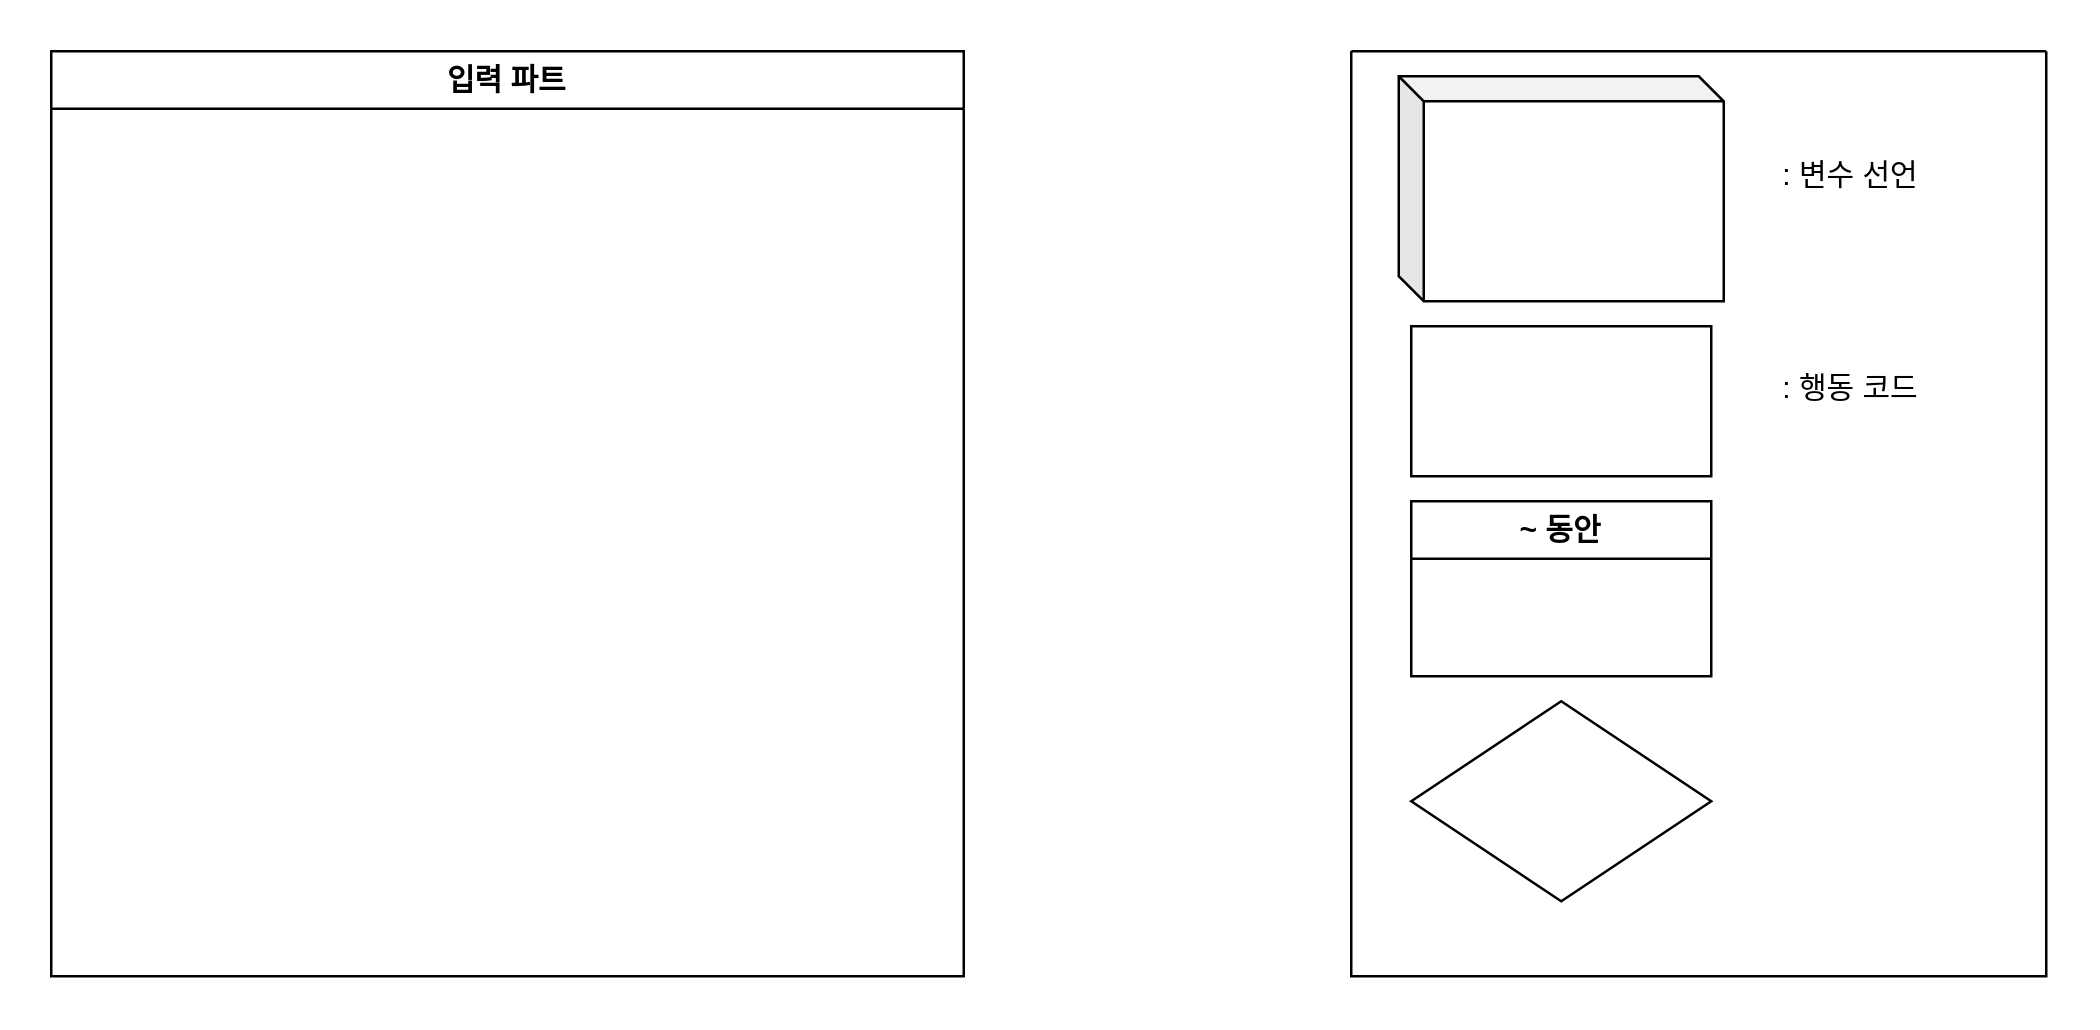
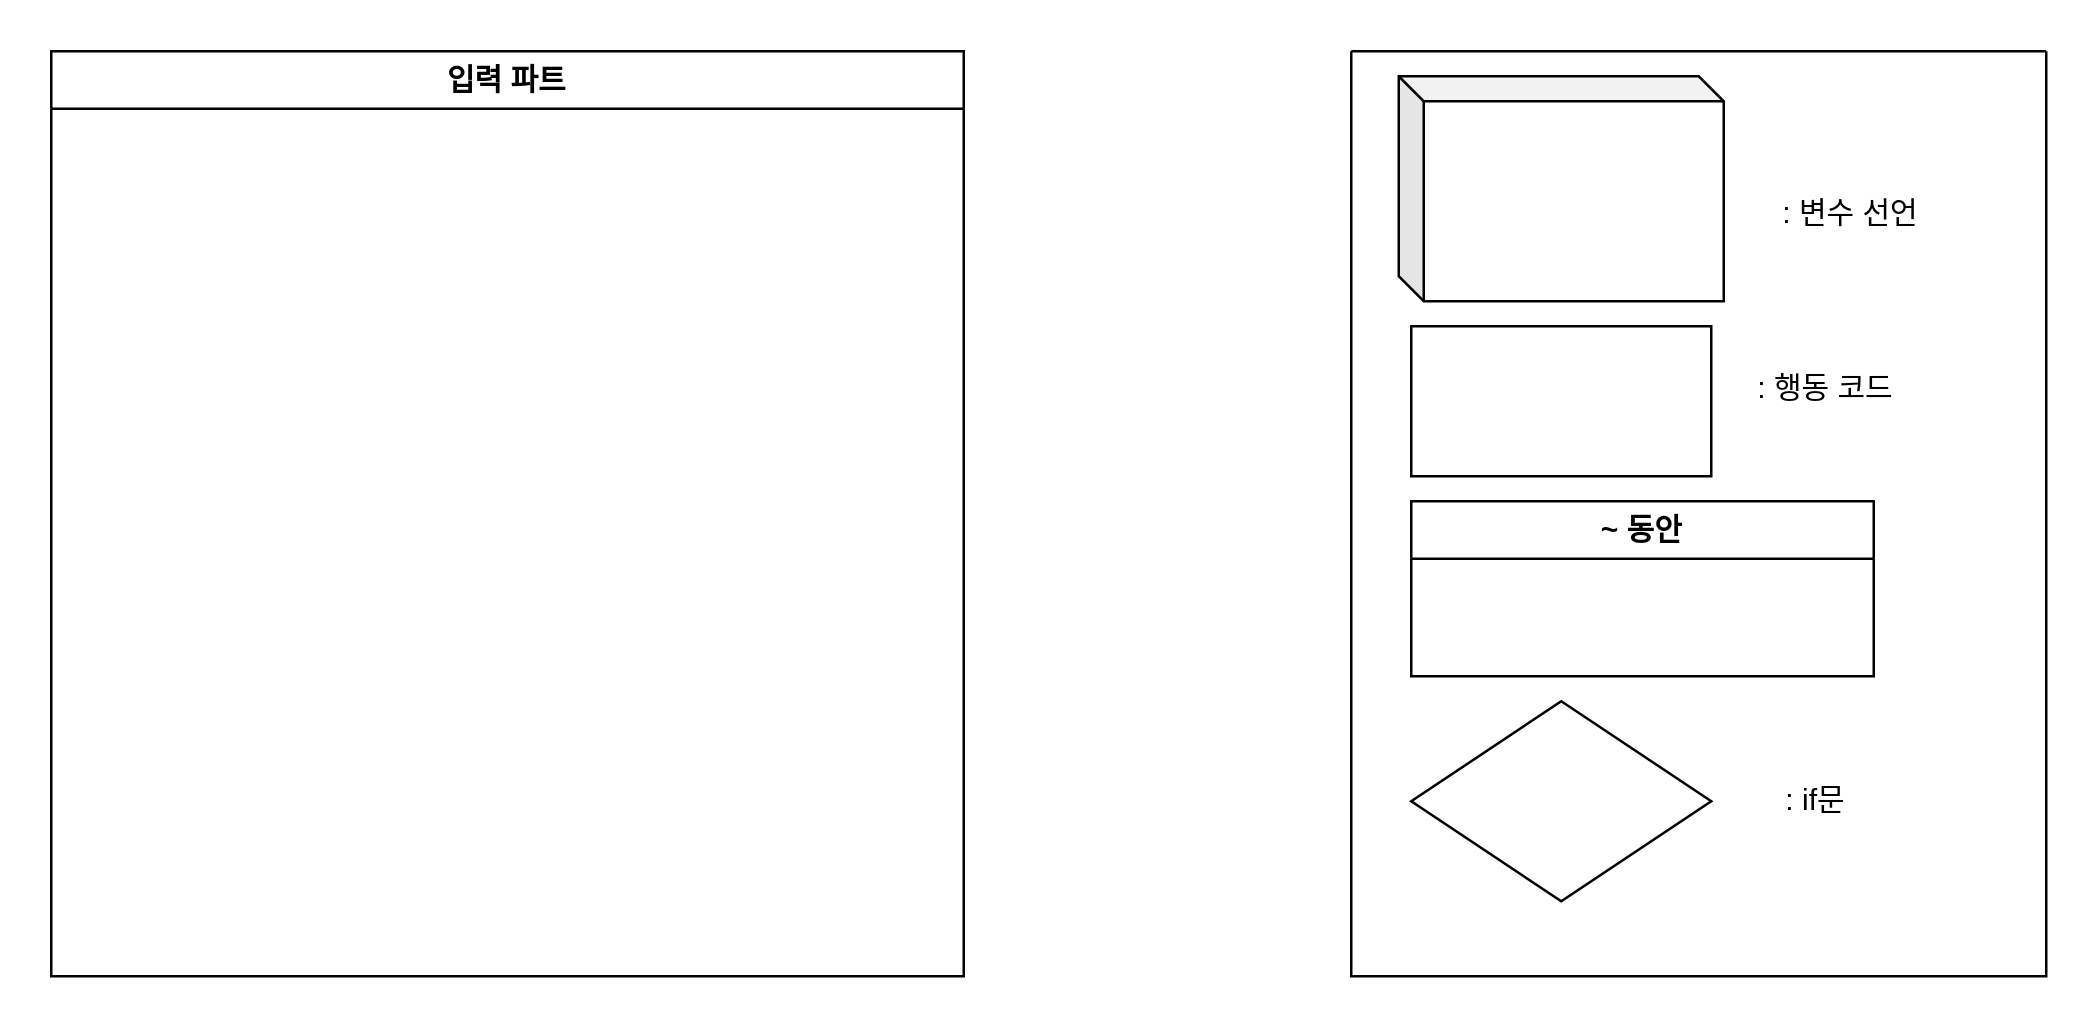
  <mxCell id="0" />
  <mxCell id="1" parent="0" />
  <mxCell id="2" value="" style="swimlane;startSize=0;" vertex="1" parent="1"><mxGeometry x="540" y="20" width="278" height="370" as="geometry" /></mxCell>
- <mxCell id="3" value=": 변수 선언" style="text;html=1;align=center;verticalAlign=middle;whiteSpace=wrap;rounded=0;" vertex="1" parent="2"><mxGeometry x="170" y="35" width="60" height="30" as="geometry" /></mxCell>
+ <mxCell id="3" value=": 변수 선언" style="text;html=1;align=center;verticalAlign=middle;whiteSpace=wrap;rounded=0;" vertex="1" parent="2"><mxGeometry x="170" y="50" width="60" height="30" as="geometry" /></mxCell>
  <mxCell id="4" value="" style="rounded=0;whiteSpace=wrap;html=1;" vertex="1" parent="2"><mxGeometry x="24" y="110" width="120" height="60" as="geometry" /></mxCell>
- <mxCell id="5" value=": 행동 코드" style="text;html=1;align=center;verticalAlign=middle;whiteSpace=wrap;rounded=0;" vertex="1" parent="2"><mxGeometry x="170" y="120" width="60" height="30" as="geometry" /></mxCell>
- <mxCell id="6" value="~ 동안" style="swimlane;whiteSpace=wrap;html=1;" vertex="1" parent="2"><mxGeometry x="24" y="180" width="120" height="70" as="geometry" /></mxCell>
+ <mxCell id="5" value=": 행동 코드" style="text;html=1;align=center;verticalAlign=middle;whiteSpace=wrap;rounded=0;" vertex="1" parent="2"><mxGeometry x="160" y="120" width="60" height="30" as="geometry" /></mxCell>
+ <mxCell id="6" value="~ 동안" style="swimlane;whiteSpace=wrap;html=1;" vertex="1" parent="2"><mxGeometry x="24" y="180" width="185" height="70" as="geometry" /></mxCell>
  <mxCell id="7" value="" style="rhombus;whiteSpace=wrap;html=1;" vertex="1" parent="2"><mxGeometry x="24" y="260" width="120" height="80" as="geometry" /></mxCell>
+ <mxCell id="8" value=": if문" style="text;html=1;align=center;verticalAlign=middle;whiteSpace=wrap;rounded=0;" vertex="1" parent="2"><mxGeometry x="156" y="285" width="60" height="30" as="geometry" /></mxCell>
  <mxCell id="9" value="" style="shape=cube;whiteSpace=wrap;html=1;boundedLbl=1;backgroundOutline=1;darkOpacity=0.05;darkOpacity2=0.1;size=10;" vertex="1" parent="2"><mxGeometry x="19" y="10" width="130" height="90" as="geometry" /></mxCell>
  <mxCell id="10" value="입력 파트" style="swimlane;whiteSpace=wrap;html=1;" vertex="1" parent="1"><mxGeometry x="20" y="20" width="365" height="370" as="geometry" /></mxCell>
